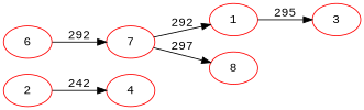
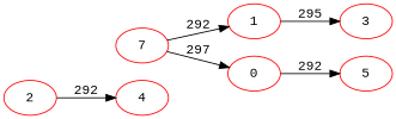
  digraph {
    fontname="Liberation Mono"
    rankdir=LR
    node [color=red fontname="Liberation Mono"]
    edge [fontname="Liberation Mono"]
    2
    4
-   6
    7
    1
-   8
+   8 [label=0]
    3
-   2 -> 4 [label=242]
-   6 -> 7 [label=292]
+   5
+   2 -> 4 [label=292]
    7 -> 1 [label=292]
    7 -> 8 [label=297]
    1 -> 3 [label=295]
+   8 -> 5 [label=292]
  }
